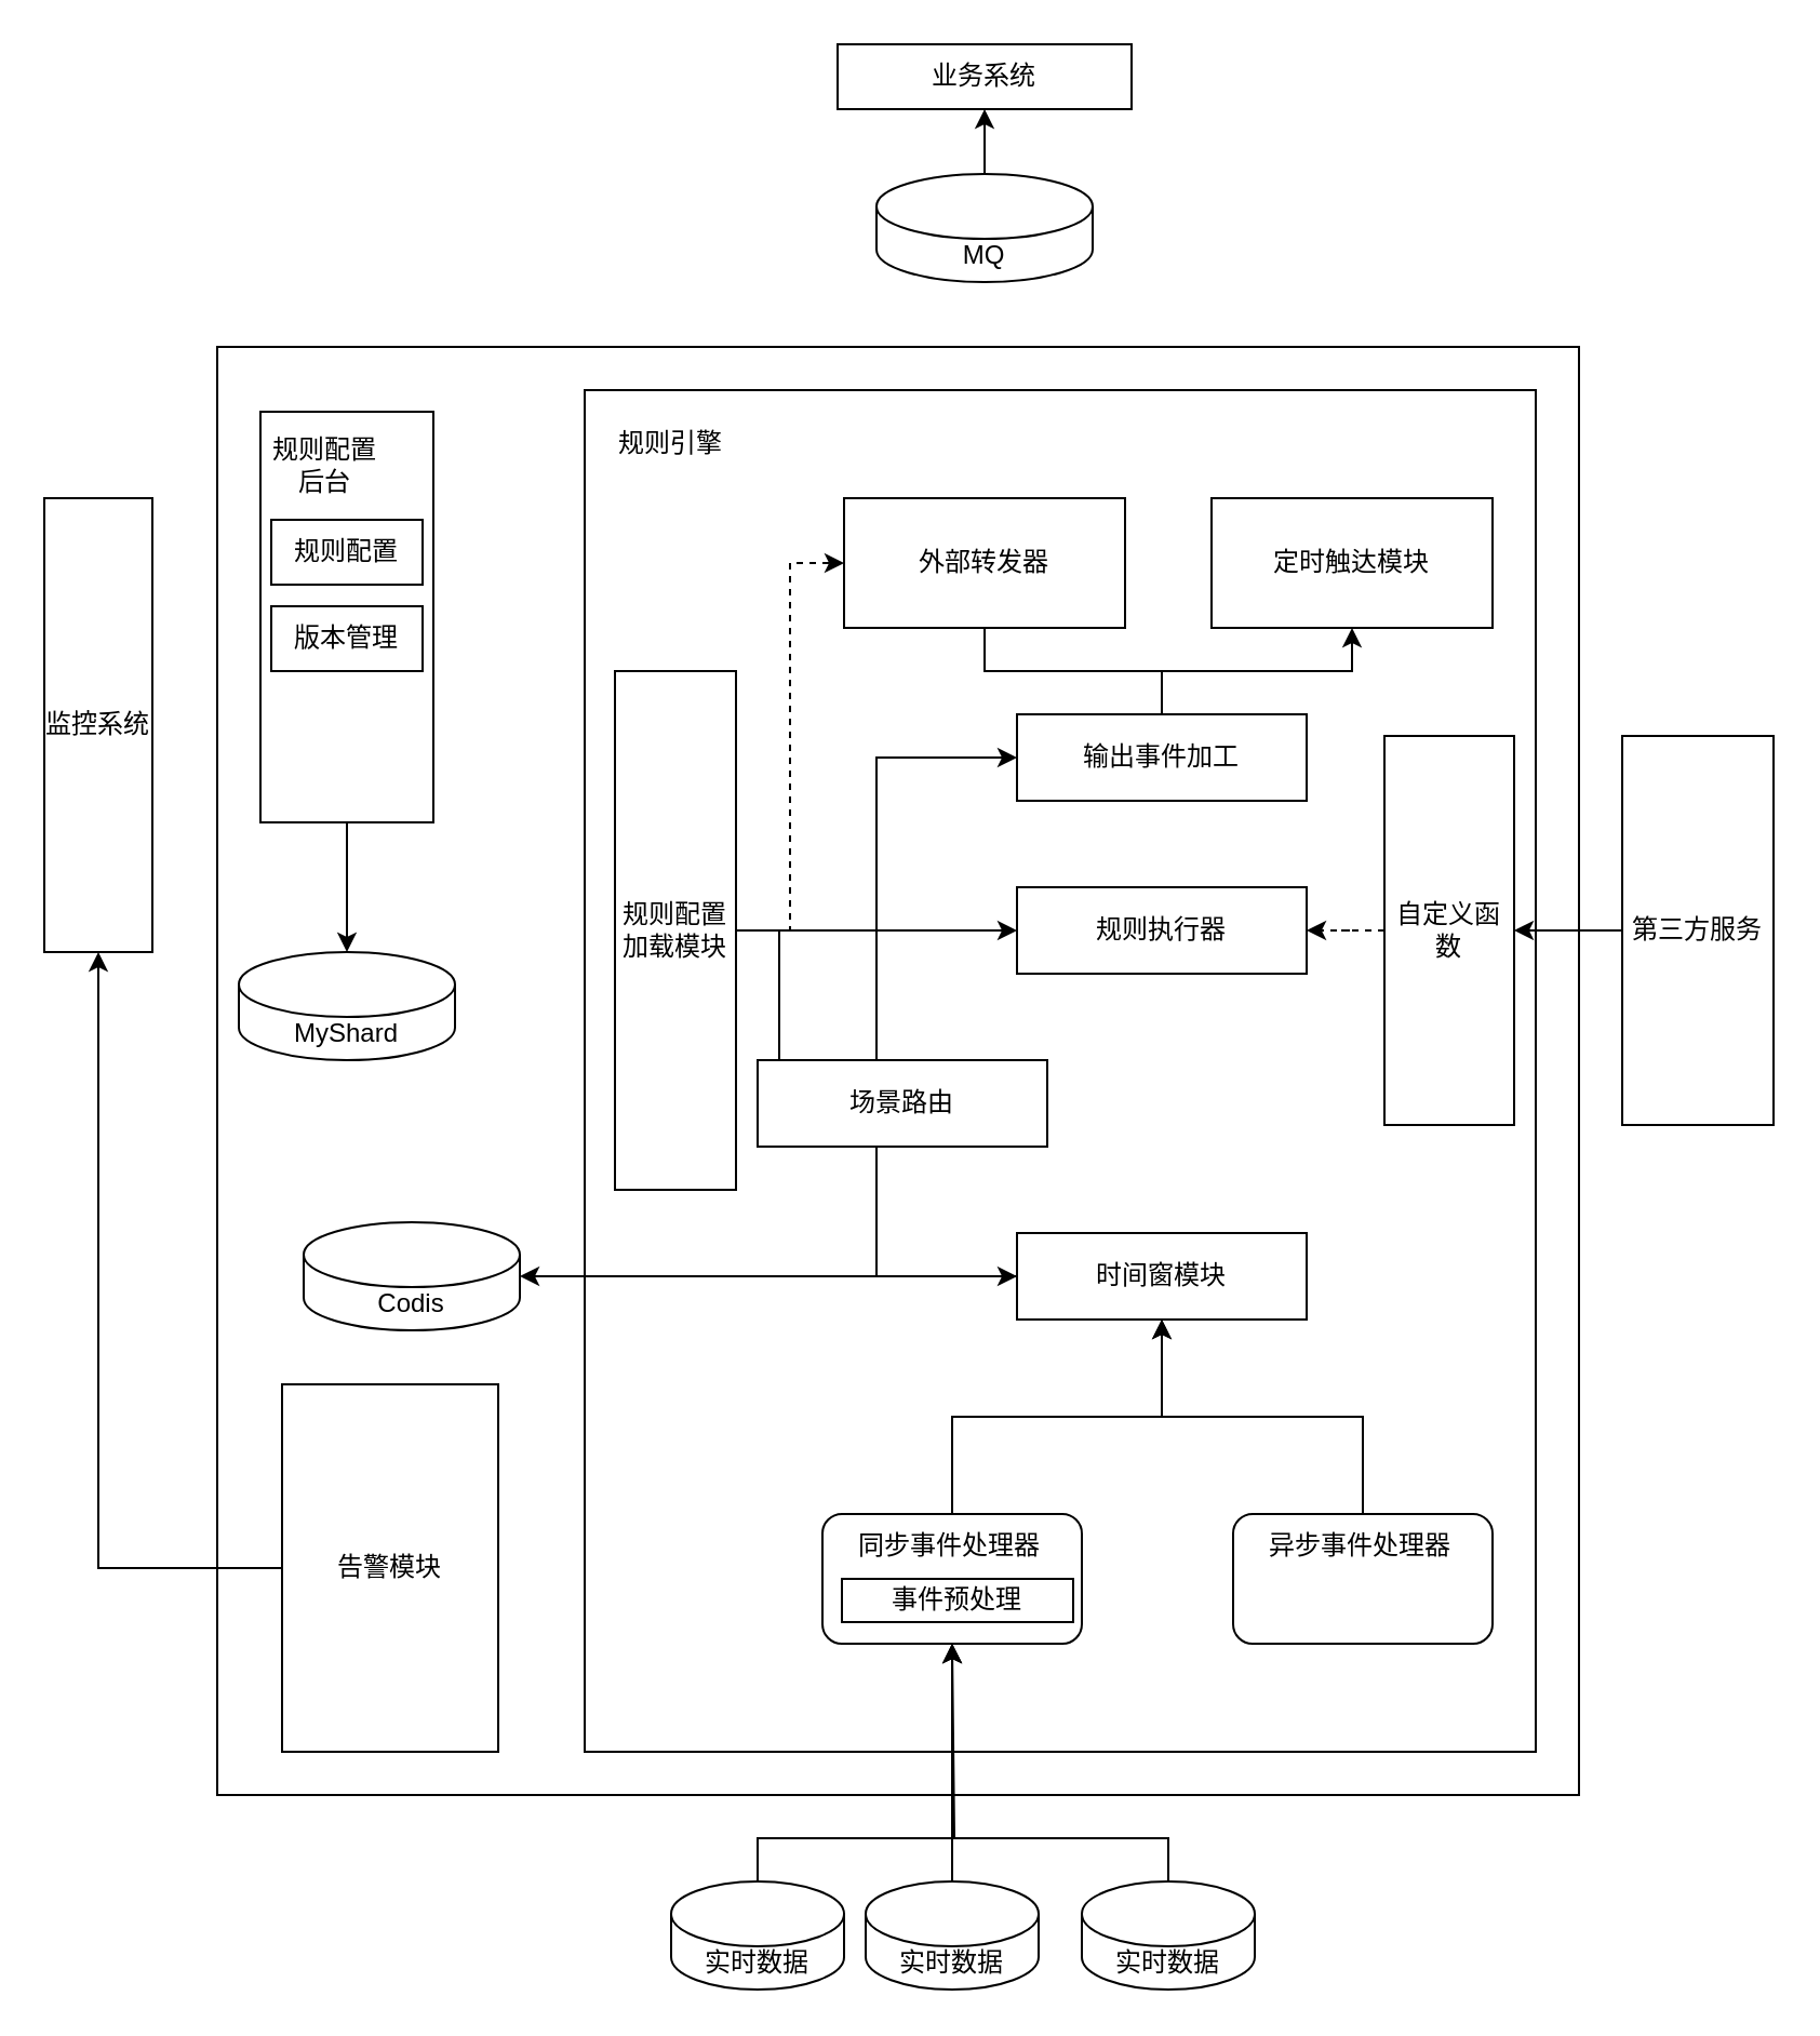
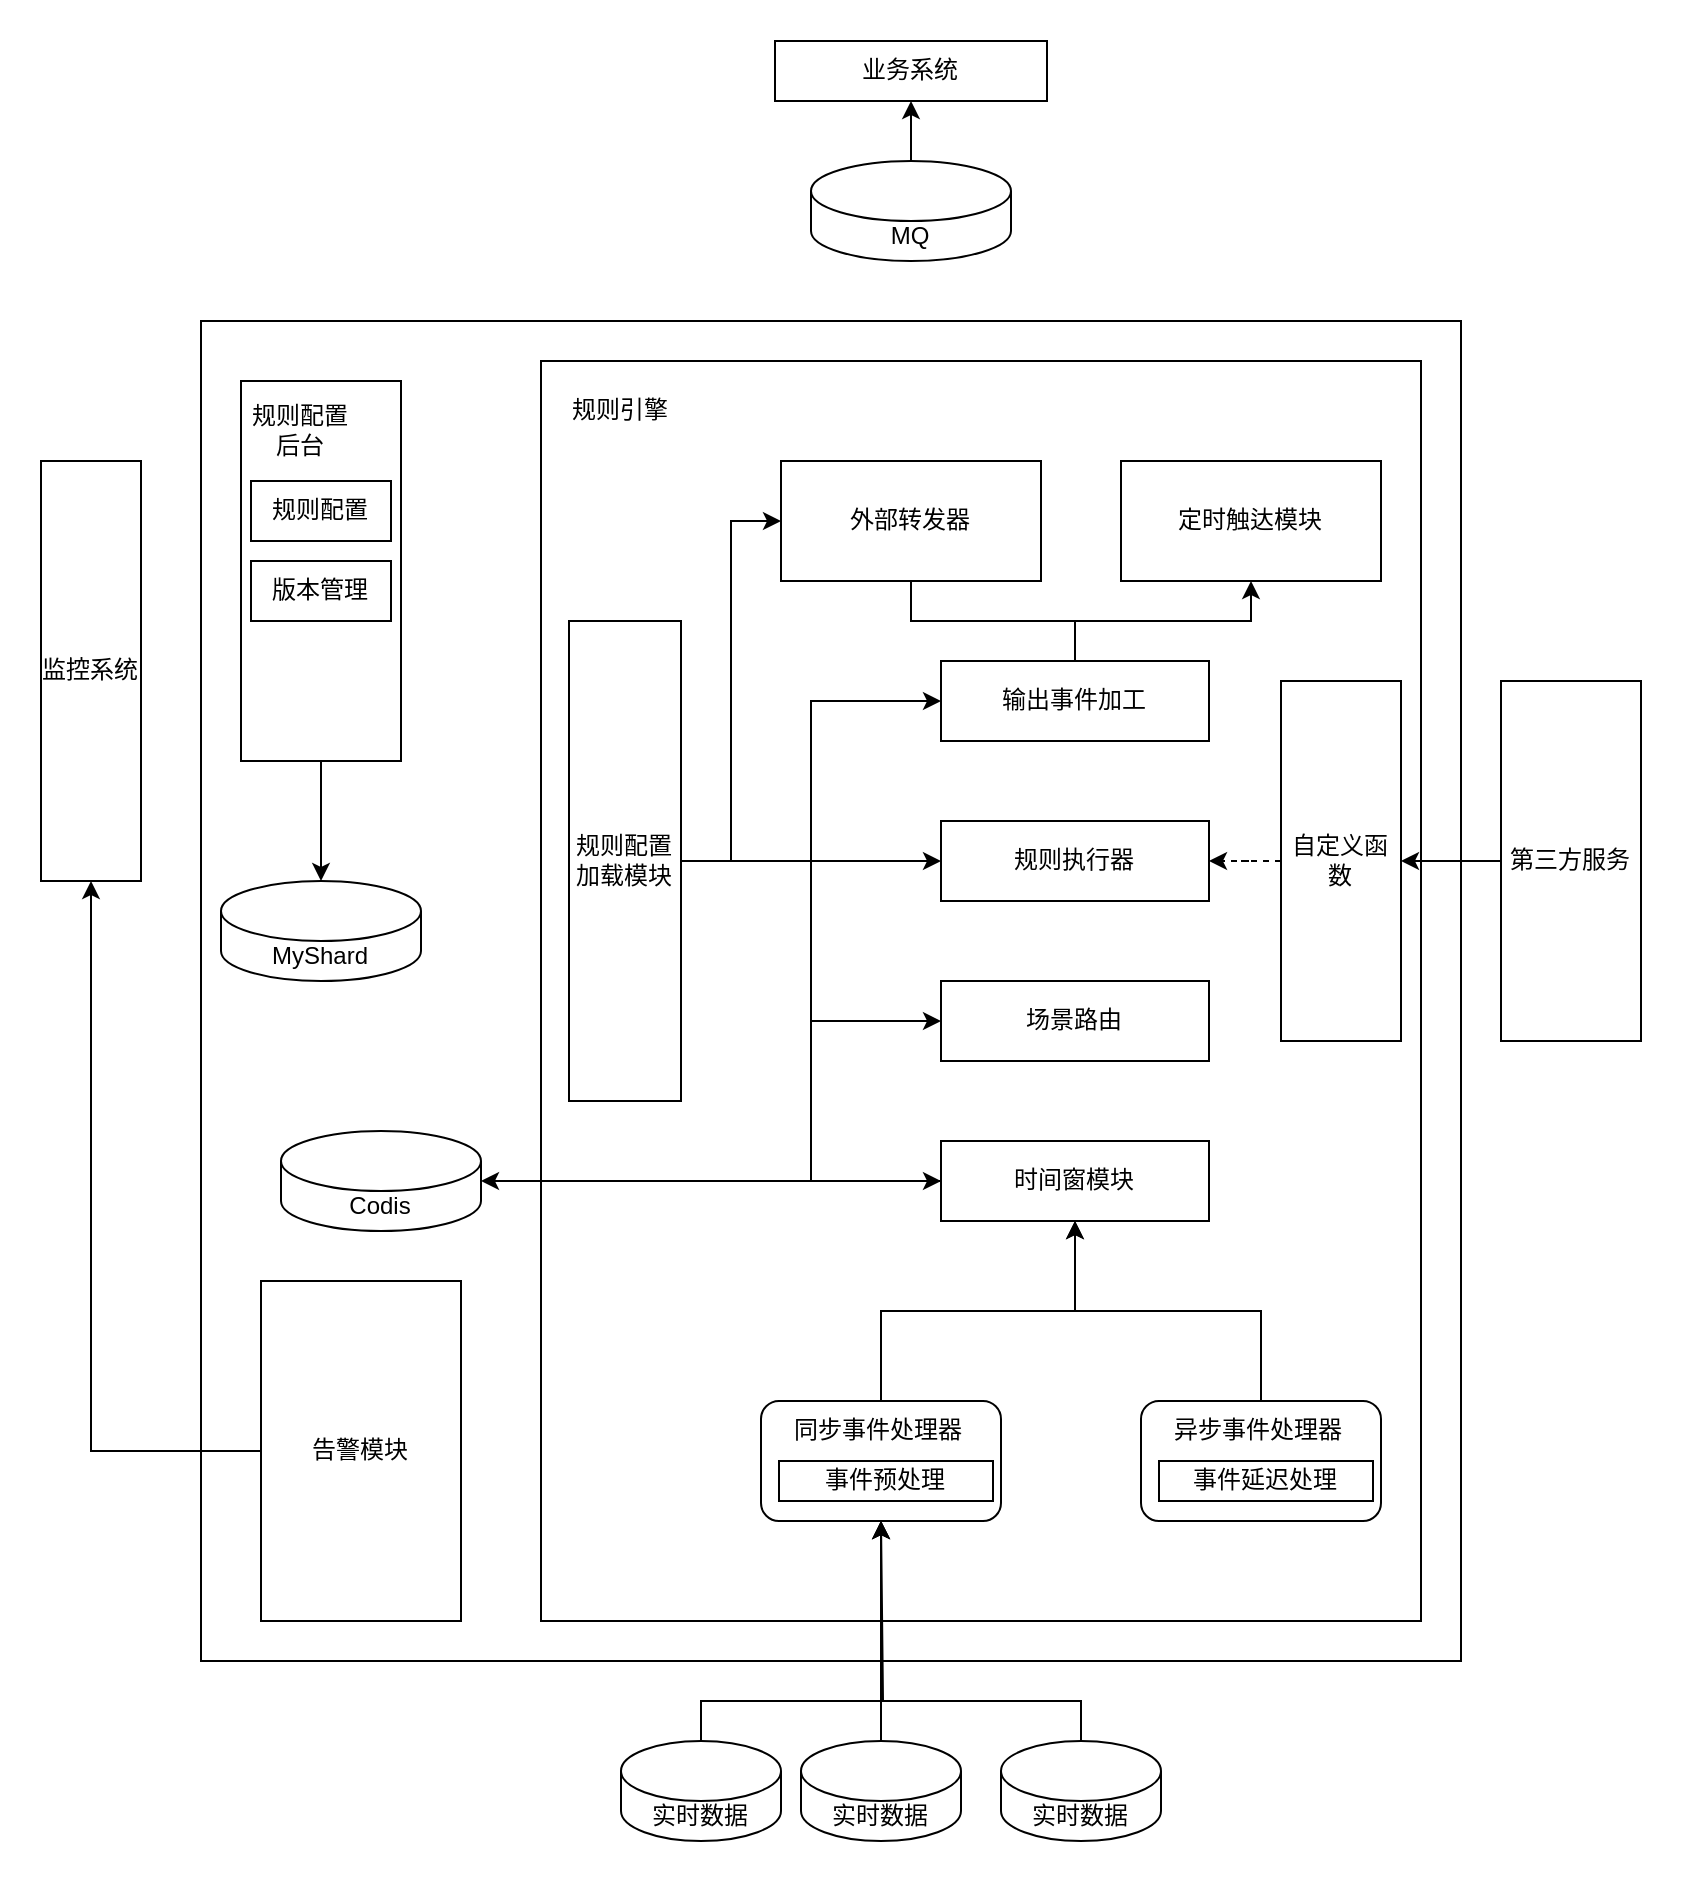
  <mxCell id="0" />
  <mxCell id="1" parent="0" />
  <mxCell id="2" value="业务系统" style="rounded=0;whiteSpace=wrap;html=1;" parent="1" vertex="1"><mxGeometry x="387" y="20" width="136" height="30" as="geometry" /></mxCell>
  <mxCell id="3" value="" style="edgeStyle=orthogonalEdgeStyle;rounded=0;orthogonalLoop=1;jettySize=auto;html=1;" edge="1" parent="1" source="4" target="2"><mxGeometry relative="1" as="geometry" /></mxCell>
  <mxCell id="4" value="MQ" style="shape=cylinder3;whiteSpace=wrap;html=1;boundedLbl=1;backgroundOutline=1;size=15;" parent="1" vertex="1"><mxGeometry x="405" y="80" width="100" height="50" as="geometry" /></mxCell>
  <mxCell id="5" value="" style="rounded=0;whiteSpace=wrap;html=1;" parent="1" vertex="1"><mxGeometry x="100" y="160" width="630" height="670" as="geometry" /></mxCell>
  <mxCell id="6" value="监控系统" style="rounded=0;whiteSpace=wrap;html=1;" parent="1" vertex="1"><mxGeometry x="20" y="230" width="50" height="210" as="geometry" /></mxCell>
  <mxCell id="7" value="" style="group" parent="1" vertex="1" connectable="0"><mxGeometry x="120" y="190" width="80" height="190" as="geometry" /></mxCell>
  <mxCell id="8" value="" style="rounded=0;whiteSpace=wrap;html=1;" parent="7" vertex="1"><mxGeometry width="80" height="190" as="geometry" /></mxCell>
  <mxCell id="9" value="规则配置后台" style="text;strokeColor=none;align=center;fillColor=none;html=1;verticalAlign=middle;whiteSpace=wrap;rounded=0;" parent="7" vertex="1"><mxGeometry y="10" width="60" height="30" as="geometry" /></mxCell>
  <mxCell id="10" value="规则配置" style="rounded=0;whiteSpace=wrap;html=1;" parent="7" vertex="1"><mxGeometry x="5" y="50" width="70" height="30" as="geometry" /></mxCell>
  <mxCell id="11" value="版本管理" style="rounded=0;whiteSpace=wrap;html=1;" parent="7" vertex="1"><mxGeometry x="5" y="90" width="70" height="30" as="geometry" /></mxCell>
  <mxCell id="12" value="MyShard" style="shape=cylinder3;whiteSpace=wrap;html=1;boundedLbl=1;backgroundOutline=1;size=15;" parent="1" vertex="1"><mxGeometry x="110" y="440" width="100" height="50" as="geometry" /></mxCell>
  <mxCell id="13" value="" style="edgeStyle=orthogonalEdgeStyle;rounded=0;orthogonalLoop=1;jettySize=auto;html=1;" parent="1" source="8" target="12" edge="1"><mxGeometry relative="1" as="geometry" /></mxCell>
  <mxCell id="14" value="" style="rounded=0;whiteSpace=wrap;html=1;" parent="1" vertex="1"><mxGeometry x="270" y="180" width="440" height="630" as="geometry" /></mxCell>
  <mxCell id="15" value="规则引擎" style="text;strokeColor=none;align=center;fillColor=none;html=1;verticalAlign=middle;whiteSpace=wrap;rounded=0;" parent="1" vertex="1"><mxGeometry x="280" y="190" width="60" height="30" as="geometry" /></mxCell>
- <mxCell id="16" style="edgeStyle=orthogonalEdgeStyle;rounded=0;orthogonalLoop=1;jettySize=auto;html=1;entryX=0;entryY=0.5;entryDx=0;entryDy=0;dashed=1;" edge="1" parent="1" source="21" target="22"><mxGeometry relative="1" as="geometry" /></mxCell>
+ <mxCell id="16" style="edgeStyle=orthogonalEdgeStyle;rounded=0;orthogonalLoop=1;jettySize=auto;html=1;entryX=0;entryY=0.5;entryDx=0;entryDy=0;" edge="1" parent="1" source="21" target="22"><mxGeometry relative="1" as="geometry" /></mxCell>
  <mxCell id="17" style="edgeStyle=orthogonalEdgeStyle;rounded=0;orthogonalLoop=1;jettySize=auto;html=1;entryX=0;entryY=0.5;entryDx=0;entryDy=0;" edge="1" parent="1" source="21" target="26"><mxGeometry relative="1" as="geometry" /></mxCell>
  <mxCell id="18" style="edgeStyle=orthogonalEdgeStyle;rounded=0;orthogonalLoop=1;jettySize=auto;html=1;entryX=0;entryY=0.5;entryDx=0;entryDy=0;" edge="1" parent="1" source="21" target="27"><mxGeometry relative="1" as="geometry" /></mxCell>
  <mxCell id="19" style="edgeStyle=orthogonalEdgeStyle;rounded=0;orthogonalLoop=1;jettySize=auto;html=1;entryX=0;entryY=0.5;entryDx=0;entryDy=0;" edge="1" parent="1" source="21" target="30"><mxGeometry relative="1" as="geometry" /></mxCell>
  <mxCell id="20" style="edgeStyle=orthogonalEdgeStyle;rounded=0;orthogonalLoop=1;jettySize=auto;html=1;entryX=0;entryY=0.5;entryDx=0;entryDy=0;" edge="1" parent="1" source="21" target="29"><mxGeometry relative="1" as="geometry" /></mxCell>
  <mxCell id="21" value="规则配置加载模块" style="rounded=0;whiteSpace=wrap;html=1;" parent="1" vertex="1"><mxGeometry x="284" y="310" width="56" height="240" as="geometry" /></mxCell>
  <mxCell id="22" value="外部转发器" style="rounded=0;whiteSpace=wrap;html=1;" vertex="1" parent="1"><mxGeometry x="390" y="230" width="130" height="60" as="geometry" /></mxCell>
  <mxCell id="23" value="定时触达模块" style="rounded=0;whiteSpace=wrap;html=1;" vertex="1" parent="1"><mxGeometry x="560" y="230" width="130" height="60" as="geometry" /></mxCell>
  <mxCell id="24" style="edgeStyle=orthogonalEdgeStyle;rounded=0;orthogonalLoop=1;jettySize=auto;html=1;entryX=0.5;entryY=1;entryDx=0;entryDy=0;endArrow=none;" edge="1" parent="1" source="26" target="22"><mxGeometry relative="1" as="geometry" /></mxCell>
  <mxCell id="25" style="edgeStyle=orthogonalEdgeStyle;rounded=0;orthogonalLoop=1;jettySize=auto;html=1;entryX=0.5;entryY=1;entryDx=0;entryDy=0;" edge="1" parent="1" source="26" target="23"><mxGeometry relative="1" as="geometry" /></mxCell>
  <mxCell id="26" value="输出事件加工" style="rounded=0;whiteSpace=wrap;html=1;" vertex="1" parent="1"><mxGeometry x="470" y="330" width="134" height="40" as="geometry" /></mxCell>
  <mxCell id="27" value="规则执行器" style="rounded=0;whiteSpace=wrap;html=1;" vertex="1" parent="1"><mxGeometry x="470" y="410" width="134" height="40" as="geometry" /></mxCell>
  <mxCell id="28" style="edgeStyle=orthogonalEdgeStyle;rounded=0;orthogonalLoop=1;jettySize=auto;html=1;entryX=1;entryY=0.5;entryDx=0;entryDy=0;entryPerimeter=0;" edge="1" parent="1" source="29" target="31"><mxGeometry relative="1" as="geometry" /></mxCell>
  <mxCell id="29" value="时间窗模块" style="rounded=0;whiteSpace=wrap;html=1;" vertex="1" parent="1"><mxGeometry x="470" y="570" width="134" height="40" as="geometry" /></mxCell>
- <mxCell id="30" value="场景路由" style="rounded=0;whiteSpace=wrap;html=1;" vertex="1" parent="1"><mxGeometry x="350" y="490" width="134" height="40" as="geometry" /></mxCell>
+ <mxCell id="30" value="场景路由" style="rounded=0;whiteSpace=wrap;html=1;" vertex="1" parent="1"><mxGeometry x="470" y="490" width="134" height="40" as="geometry" /></mxCell>
  <mxCell id="31" value="Codis" style="shape=cylinder3;whiteSpace=wrap;html=1;boundedLbl=1;backgroundOutline=1;size=15;" vertex="1" parent="1"><mxGeometry x="140" y="565" width="100" height="50" as="geometry" /></mxCell>
  <mxCell id="32" value="" style="group" vertex="1" connectable="0" parent="1"><mxGeometry x="380" y="700" width="120" height="60" as="geometry" /></mxCell>
  <mxCell id="33" value="" style="rounded=1;whiteSpace=wrap;html=1;" vertex="1" parent="32"><mxGeometry width="120" height="60" as="geometry" /></mxCell>
  <mxCell id="34" value="同步事件处理器" style="text;strokeColor=none;align=center;fillColor=none;html=1;verticalAlign=middle;whiteSpace=wrap;rounded=0;" vertex="1" parent="32"><mxGeometry x="9" y="5" width="100" height="20" as="geometry" /></mxCell>
  <mxCell id="35" value="事件预处理" style="rounded=0;whiteSpace=wrap;html=1;" vertex="1" parent="32"><mxGeometry x="9" y="30" width="107" height="20" as="geometry" /></mxCell>
  <mxCell id="36" value="" style="group" vertex="1" connectable="0" parent="1"><mxGeometry x="570" y="700" width="120" height="60" as="geometry" /></mxCell>
  <mxCell id="37" value="" style="rounded=1;whiteSpace=wrap;html=1;" vertex="1" parent="36"><mxGeometry width="120" height="60" as="geometry" /></mxCell>
  <mxCell id="38" value="异步事件处理器" style="text;strokeColor=none;align=center;fillColor=none;html=1;verticalAlign=middle;whiteSpace=wrap;rounded=0;" vertex="1" parent="36"><mxGeometry x="9" y="5" width="100" height="20" as="geometry" /></mxCell>
+ <mxCell id="39" value="事件延迟处理" style="rounded=0;whiteSpace=wrap;html=1;" vertex="1" parent="36"><mxGeometry x="9" y="30" width="107" height="20" as="geometry" /></mxCell>
  <mxCell id="40" style="edgeStyle=orthogonalEdgeStyle;rounded=0;orthogonalLoop=1;jettySize=auto;html=1;entryX=0.5;entryY=1;entryDx=0;entryDy=0;" edge="1" parent="1" source="33" target="29"><mxGeometry relative="1" as="geometry" /></mxCell>
  <mxCell id="41" style="edgeStyle=orthogonalEdgeStyle;rounded=0;orthogonalLoop=1;jettySize=auto;html=1;entryX=0.5;entryY=1;entryDx=0;entryDy=0;" edge="1" parent="1" source="37" target="29"><mxGeometry relative="1" as="geometry" /></mxCell>
  <mxCell id="42" style="edgeStyle=orthogonalEdgeStyle;rounded=0;orthogonalLoop=1;jettySize=auto;html=1;entryX=0.5;entryY=1;entryDx=0;entryDy=0;" edge="1" parent="1" source="43" target="6"><mxGeometry relative="1" as="geometry"><mxPoint x="40" y="470" as="targetPoint" /></mxGeometry></mxCell>
  <mxCell id="43" value="告警模块" style="rounded=0;whiteSpace=wrap;html=1;" vertex="1" parent="1"><mxGeometry x="130" y="640" width="100" height="170" as="geometry" /></mxCell>
  <mxCell id="44" style="edgeStyle=orthogonalEdgeStyle;rounded=0;orthogonalLoop=1;jettySize=auto;html=1;entryX=0.5;entryY=1;entryDx=0;entryDy=0;" edge="1" parent="1" source="45" target="33"><mxGeometry relative="1" as="geometry"><Array as="points"><mxPoint x="350" y="850" /><mxPoint x="440" y="850" /></Array></mxGeometry></mxCell>
  <mxCell id="45" value="实时数据" style="shape=cylinder3;whiteSpace=wrap;html=1;boundedLbl=1;backgroundOutline=1;size=15;" vertex="1" parent="1"><mxGeometry x="310" y="870" width="80" height="50" as="geometry" /></mxCell>
  <mxCell id="46" style="edgeStyle=orthogonalEdgeStyle;rounded=0;orthogonalLoop=1;jettySize=auto;html=1;" edge="1" parent="1" source="47"><mxGeometry relative="1" as="geometry"><mxPoint x="440" y="760" as="targetPoint" /><Array as="points"><mxPoint x="540" y="850" /><mxPoint x="441" y="850" /></Array></mxGeometry></mxCell>
  <mxCell id="47" value="实时数据" style="shape=cylinder3;whiteSpace=wrap;html=1;boundedLbl=1;backgroundOutline=1;size=15;" vertex="1" parent="1"><mxGeometry x="500" y="870" width="80" height="50" as="geometry" /></mxCell>
  <mxCell id="48" style="edgeStyle=orthogonalEdgeStyle;rounded=0;orthogonalLoop=1;jettySize=auto;html=1;entryX=0.5;entryY=1;entryDx=0;entryDy=0;" edge="1" parent="1" source="49" target="33"><mxGeometry relative="1" as="geometry" /></mxCell>
  <mxCell id="49" value="实时数据" style="shape=cylinder3;whiteSpace=wrap;html=1;boundedLbl=1;backgroundOutline=1;size=15;" vertex="1" parent="1"><mxGeometry x="400" y="870" width="80" height="50" as="geometry" /></mxCell>
  <mxCell id="50" style="edgeStyle=orthogonalEdgeStyle;rounded=0;orthogonalLoop=1;jettySize=auto;html=1;entryX=1;entryY=0.5;entryDx=0;entryDy=0;dashed=1;" edge="1" parent="1" source="51" target="27"><mxGeometry relative="1" as="geometry" /></mxCell>
  <mxCell id="51" value="自定义函数" style="rounded=0;whiteSpace=wrap;html=1;" vertex="1" parent="1"><mxGeometry x="640" y="340" width="60" height="180" as="geometry" /></mxCell>
  <mxCell id="52" style="edgeStyle=orthogonalEdgeStyle;rounded=0;orthogonalLoop=1;jettySize=auto;html=1;entryX=1;entryY=0.5;entryDx=0;entryDy=0;" edge="1" parent="1" source="53" target="51"><mxGeometry relative="1" as="geometry" /></mxCell>
  <mxCell id="53" value="第三方服务" style="rounded=0;whiteSpace=wrap;html=1;" vertex="1" parent="1"><mxGeometry x="750" y="340" width="70" height="180" as="geometry" /></mxCell>
